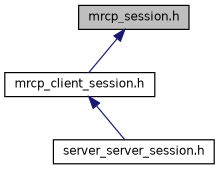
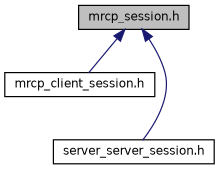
  digraph {
    node [color=black fillcolor=white fontname=Helvetica fontsize=10 shape=record style=filled]
    edge [color=midnightblue dir=back fontname=Helvetica fontsize=10 labelfontname=Helvetica labelfontsize=10 style=solid]
    n1 [fillcolor=grey75 fontcolor=black height=0.2 label="mrcp_session.h" width=0.4]
    n2 [height=0.2 label="mrcp_client_session.h" width=0.4]
    n3 [height=0.2 label="server_server_session.h" width=0.4]
    n1 -> n2
-   n2 -> n3
+   n1 -> n3
  }
